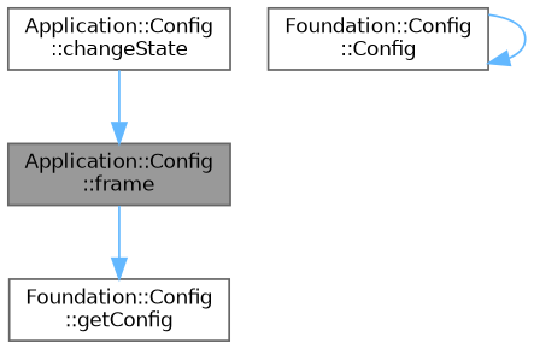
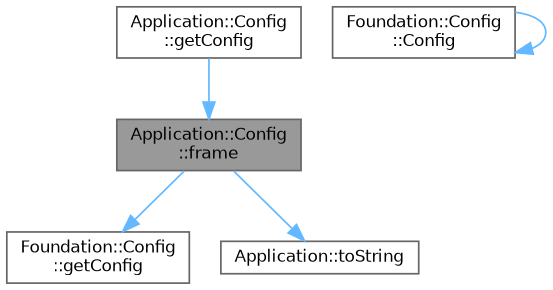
  digraph {
    rankdir=TB
    node [color=grey40 fillcolor=white fontname=Helvetica fontsize=10 shape=box style=filled]
    edge [color=steelblue1 fontname=Helvetica fontsize=10 labelfontname=Helvetica labelfontsize=10 style=solid]
    n1 [color=gray40 fillcolor=grey60 fontcolor=black height=0.2 label="Application::Config\l::frame" width=0.4]
    n2 [height=0.2 label="Foundation::Config\l::getConfig" width=0.4]
-   n4 [height=0.2 label="Application::Config\l::changeState" width=0.4]
+   n3 [height=0.2 label="Application::toString" width=0.4]
+   n4 [height=0.2 label="Application::Config\l::getConfig" width=0.4]
    n5 [height=0.2 label="Foundation::Config\l::Config" width=0.4]
    n1 -> n2
+   n1 -> n3
    n4 -> n1
    n5 -> n5
  }
